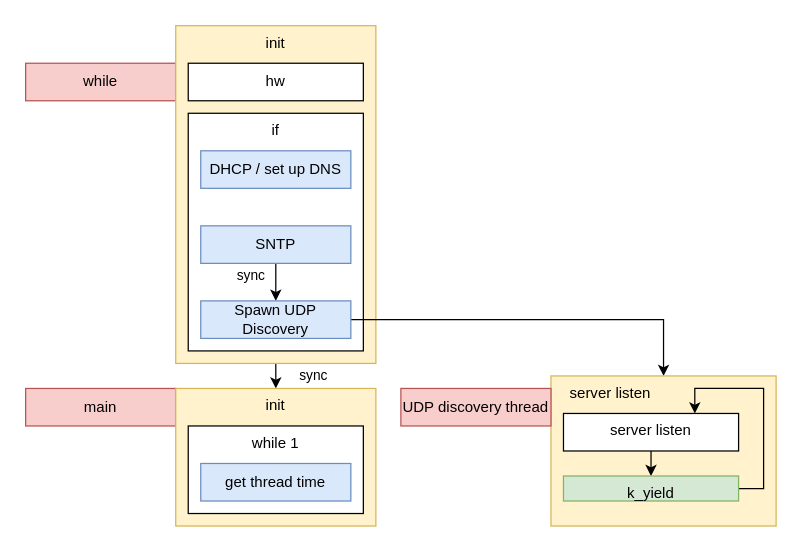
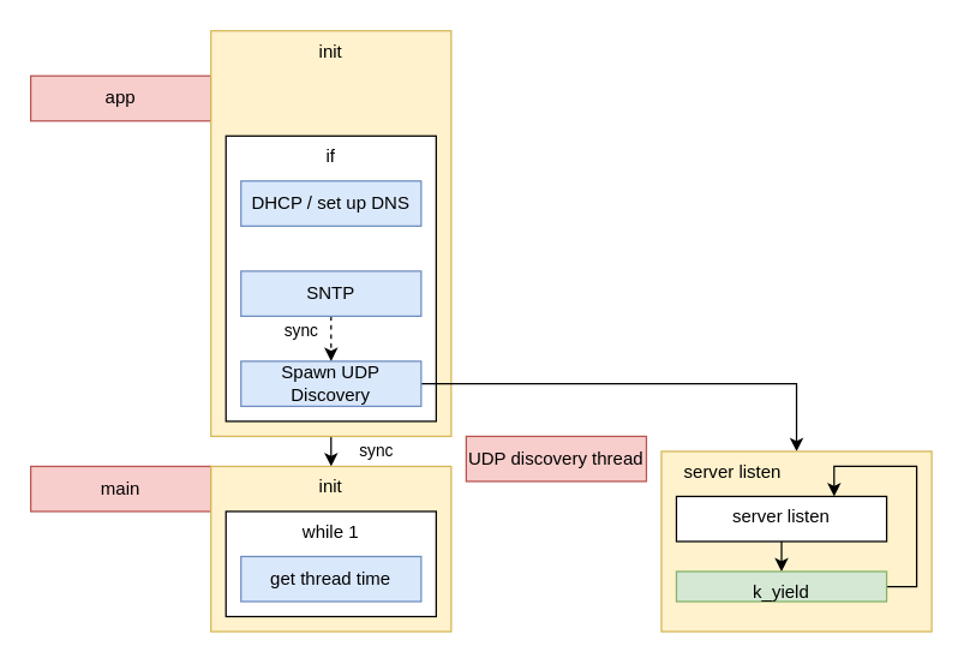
  <mxCell id="0" />
  <mxCell id="1" parent="0" />
- <mxCell id="2" value="while" style="rounded=0;whiteSpace=wrap;html=1;fillColor=#f8cecc;strokeColor=#b85450;" parent="1" vertex="1"><mxGeometry x="20" y="50" width="120" height="30" as="geometry" /></mxCell>
+ <mxCell id="2" value="app" style="rounded=0;whiteSpace=wrap;html=1;fillColor=#f8cecc;strokeColor=#b85450;" parent="1" vertex="1"><mxGeometry x="20" y="50" width="120" height="30" as="geometry" /></mxCell>
  <mxCell id="3" value="sync" style="edgeStyle=orthogonalEdgeStyle;rounded=0;orthogonalLoop=1;jettySize=auto;html=1;exitX=0.5;exitY=1;exitDx=0;exitDy=0;entryX=0.5;entryY=0;entryDx=0;entryDy=0;" parent="1" source="4" target="11" edge="1"><mxGeometry y="30" relative="1" as="geometry"><mxPoint as="offset" /><mxPoint x="220" y="290" as="sourcePoint" /></mxGeometry></mxCell>
  <mxCell id="4" value="init" style="rounded=0;whiteSpace=wrap;html=1;verticalAlign=top;fillColor=#fff2cc;strokeColor=#d6b656;" parent="1" vertex="1"><mxGeometry x="140" y="20" width="160" height="270" as="geometry" /></mxCell>
- <mxCell id="5" value="hw" style="rounded=0;whiteSpace=wrap;html=1;" parent="1" vertex="1"><mxGeometry x="150" y="50" width="140" height="30" as="geometry" /></mxCell>
  <mxCell id="6" value="if" style="rounded=0;whiteSpace=wrap;html=1;horizontal=1;verticalAlign=top;" parent="1" vertex="1"><mxGeometry x="150" y="90" width="140" height="190" as="geometry" /></mxCell>
  <mxCell id="7" value="DHCP / set up DNS" style="rounded=0;whiteSpace=wrap;html=1;fillColor=#dae8fc;strokeColor=#6c8ebf;" parent="1" vertex="1"><mxGeometry x="160" y="120" width="120" height="30" as="geometry" /></mxCell>
- <mxCell id="8" value="sync" style="edgeStyle=orthogonalEdgeStyle;rounded=0;orthogonalLoop=1;jettySize=auto;html=1;exitX=0.5;exitY=1;exitDx=0;exitDy=0;entryX=0.5;entryY=0;entryDx=0;entryDy=0;" parent="1" source="9" target="15" edge="1"><mxGeometry x="-0.333" y="-20" relative="1" as="geometry"><mxPoint as="offset" /></mxGeometry></mxCell>
+ <mxCell id="8" value="sync" style="edgeStyle=orthogonalEdgeStyle;rounded=0;orthogonalLoop=1;jettySize=auto;html=1;exitX=0.5;exitY=1;exitDx=0;exitDy=0;entryX=0.5;entryY=0;entryDx=0;entryDy=0;dashed=1;" parent="1" source="9" target="15" edge="1"><mxGeometry x="-0.333" y="-20" relative="1" as="geometry"><mxPoint as="offset" /></mxGeometry></mxCell>
  <mxCell id="9" value="SNTP" style="rounded=0;whiteSpace=wrap;html=1;fillColor=#dae8fc;strokeColor=#6c8ebf;" parent="1" vertex="1"><mxGeometry x="160" y="180" width="120" height="30" as="geometry" /></mxCell>
  <mxCell id="10" value="main" style="rounded=0;whiteSpace=wrap;html=1;fillColor=#f8cecc;strokeColor=#b85450;" parent="1" vertex="1"><mxGeometry x="20" y="310" width="120" height="30" as="geometry" /></mxCell>
  <mxCell id="11" value="init" style="rounded=0;whiteSpace=wrap;html=1;verticalAlign=top;fillColor=#fff2cc;strokeColor=#d6b656;" parent="1" vertex="1"><mxGeometry x="140" y="310" width="160" height="110" as="geometry" /></mxCell>
  <mxCell id="12" value="while 1" style="rounded=0;whiteSpace=wrap;html=1;horizontal=1;verticalAlign=top;" parent="1" vertex="1"><mxGeometry x="150" y="340" width="140" height="70" as="geometry" /></mxCell>
  <mxCell id="13" value="get thread time" style="rounded=0;whiteSpace=wrap;html=1;fillColor=#dae8fc;strokeColor=#6c8ebf;" parent="1" vertex="1"><mxGeometry x="160" y="370" width="120" height="30" as="geometry" /></mxCell>
  <mxCell id="14" style="edgeStyle=orthogonalEdgeStyle;rounded=0;orthogonalLoop=1;jettySize=auto;html=1;exitX=1;exitY=0.5;exitDx=0;exitDy=0;entryX=0.5;entryY=0;entryDx=0;entryDy=0;" parent="1" source="15" target="16" edge="1"><mxGeometry relative="1" as="geometry" /></mxCell>
  <mxCell id="15" value="Spawn UDP Discovery" style="rounded=0;whiteSpace=wrap;html=1;fillColor=#dae8fc;strokeColor=#6c8ebf;" parent="1" vertex="1"><mxGeometry x="160" y="240" width="120" height="30" as="geometry" /></mxCell>
  <mxCell id="16" value="&amp;nbsp; &amp;nbsp; server listen" style="rounded=0;whiteSpace=wrap;html=1;verticalAlign=top;fillColor=#fff2cc;strokeColor=#d6b656;align=left;" parent="1" vertex="1"><mxGeometry x="440" y="300" width="180" height="120" as="geometry" /></mxCell>
- <mxCell id="17" value="UDP discovery thread" style="rounded=0;whiteSpace=wrap;html=1;fillColor=#f8cecc;strokeColor=#b85450;" parent="1" vertex="1"><mxGeometry x="320" y="310" width="120" height="30" as="geometry" /></mxCell>
+ <mxCell id="17" value="UDP discovery thread" style="rounded=0;whiteSpace=wrap;html=1;fillColor=#f8cecc;strokeColor=#b85450;" parent="1" vertex="1"><mxGeometry x="310" y="290" width="120" height="30" as="geometry" /></mxCell>
  <mxCell id="18" style="edgeStyle=orthogonalEdgeStyle;rounded=0;orthogonalLoop=1;jettySize=auto;html=1;exitX=0.5;exitY=1;exitDx=0;exitDy=0;entryX=0.5;entryY=0;entryDx=0;entryDy=0;" parent="1" source="19" target="21" edge="1"><mxGeometry relative="1" as="geometry" /></mxCell>
  <mxCell id="19" value="server listen" style="rounded=0;whiteSpace=wrap;html=1;horizontal=1;verticalAlign=top;" parent="1" vertex="1"><mxGeometry x="450" y="330" width="140" height="30" as="geometry" /></mxCell>
  <mxCell id="20" style="edgeStyle=orthogonalEdgeStyle;rounded=0;orthogonalLoop=1;jettySize=auto;html=1;exitX=1;exitY=0.5;exitDx=0;exitDy=0;entryX=0.75;entryY=0;entryDx=0;entryDy=0;" parent="1" source="21" target="19" edge="1"><mxGeometry relative="1" as="geometry" /></mxCell>
  <mxCell id="21" value="k_yield" style="rounded=0;whiteSpace=wrap;html=1;horizontal=1;verticalAlign=top;fillColor=#d5e8d4;strokeColor=#82b366;" parent="1" vertex="1"><mxGeometry x="450" y="380" width="140" height="20" as="geometry" /></mxCell>
